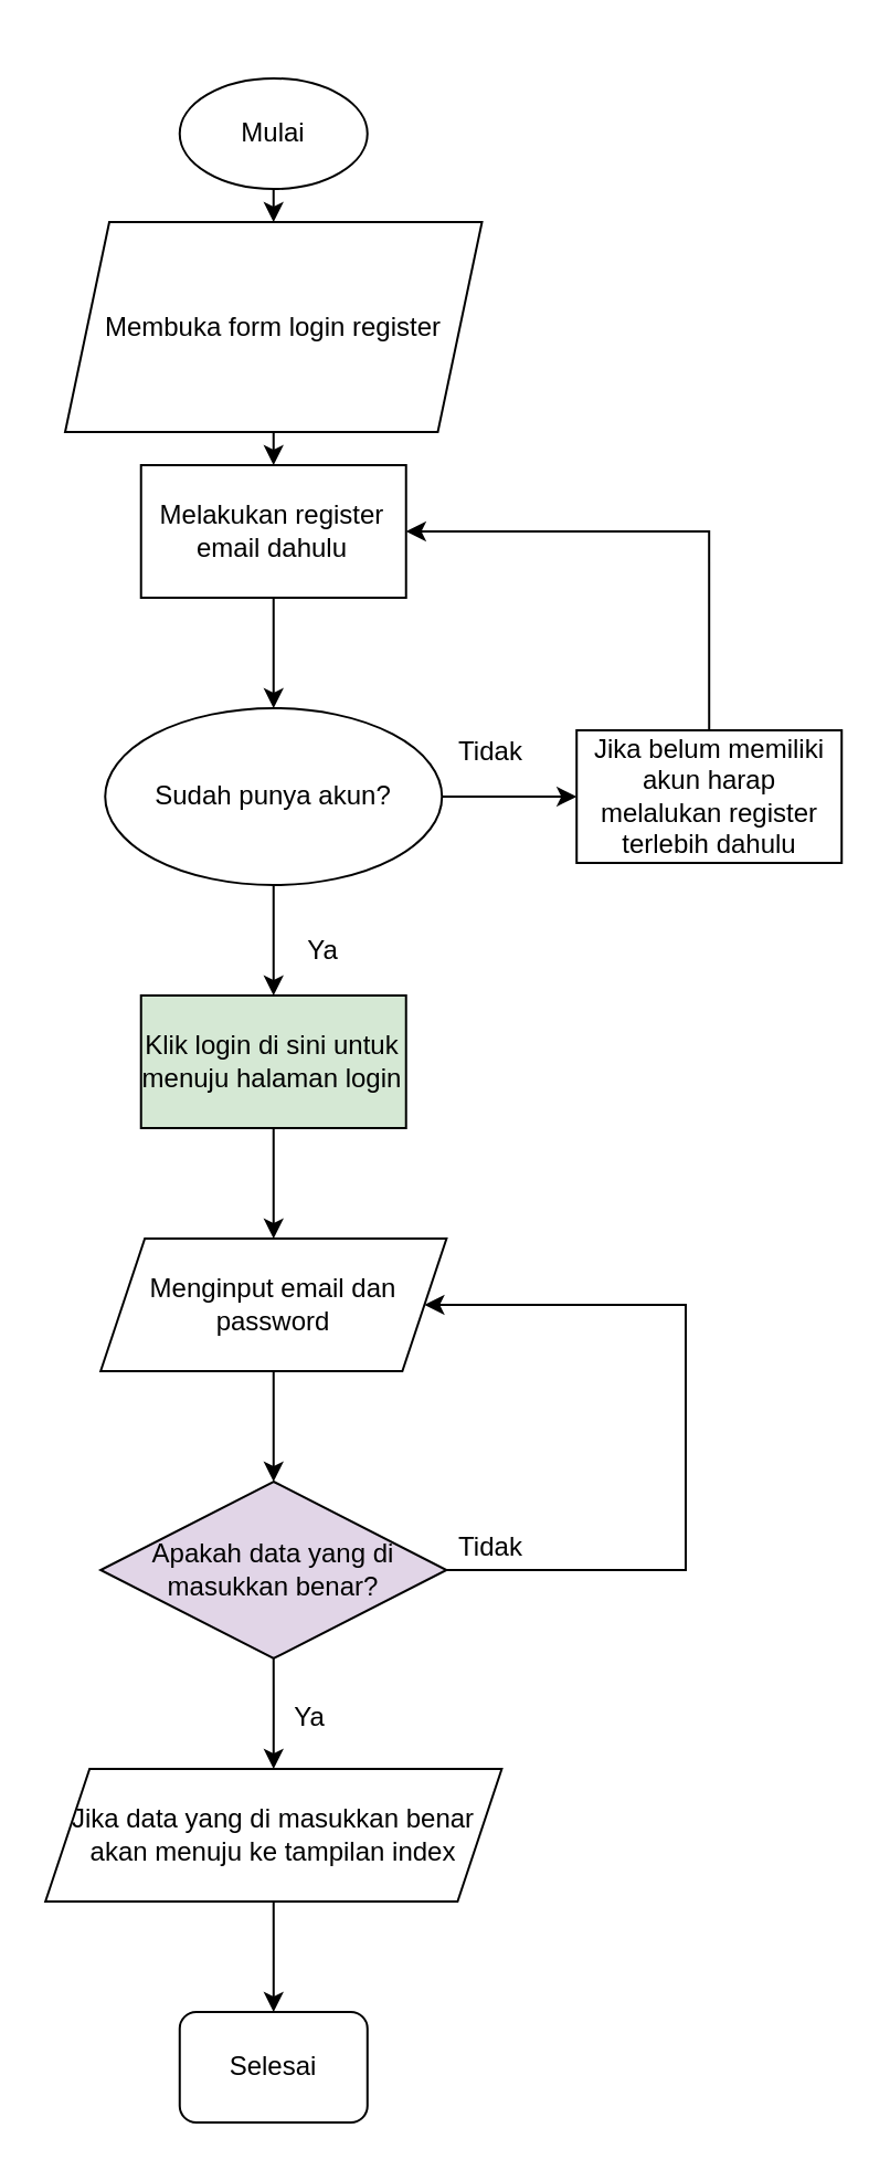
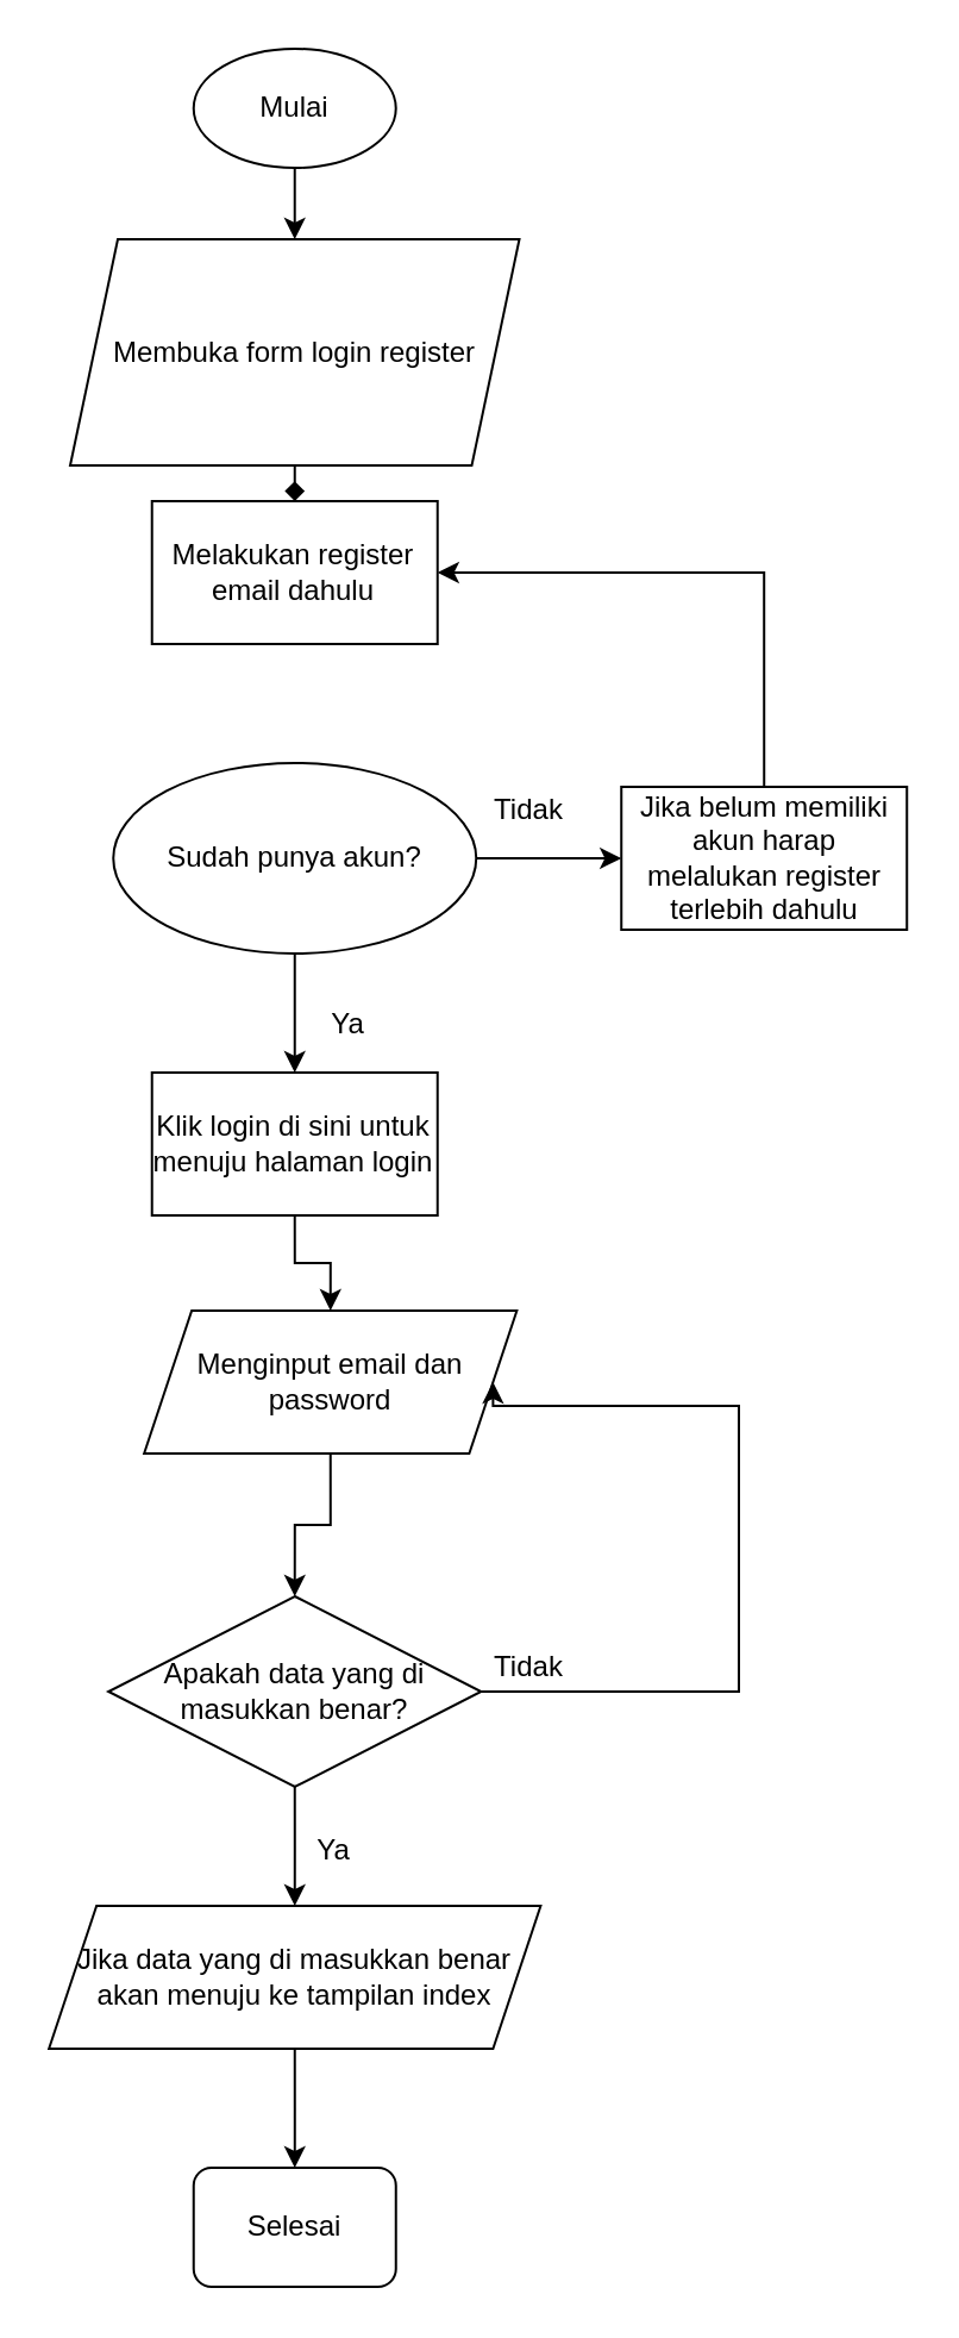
  <mxCell id="0" />
  <mxCell id="1" parent="0" />
  <mxCell id="2" style="edgeStyle=orthogonalEdgeStyle;rounded=0;orthogonalLoop=1;jettySize=auto;html=1;exitX=0.5;exitY=1;exitDx=0;exitDy=0;entryX=0.5;entryY=0;entryDx=0;entryDy=0;" edge="1" parent="1" source="3" target="8"><mxGeometry relative="1" as="geometry" /></mxCell>
- <mxCell id="3" value="Mulai" style="ellipse;whiteSpace=wrap;html=1;" vertex="1" parent="1"><mxGeometry x="80.87" y="35" width="85" height="50" as="geometry" /></mxCell>
+ <mxCell id="3" value="Mulai" style="ellipse;whiteSpace=wrap;html=1;" vertex="1" parent="1"><mxGeometry x="80.87" y="20" width="85" height="50" as="geometry" /></mxCell>
  <mxCell id="4" style="edgeStyle=orthogonalEdgeStyle;rounded=0;orthogonalLoop=1;jettySize=auto;html=1;exitX=1;exitY=0.5;exitDx=0;exitDy=0;entryX=0;entryY=0.5;entryDx=0;entryDy=0;" edge="1" parent="1" source="6" target="12"><mxGeometry relative="1" as="geometry" /></mxCell>
  <mxCell id="5" style="edgeStyle=orthogonalEdgeStyle;rounded=0;orthogonalLoop=1;jettySize=auto;html=1;exitX=0.5;exitY=1;exitDx=0;exitDy=0;entryX=0.5;entryY=0;entryDx=0;entryDy=0;" edge="1" parent="1" source="6" target="14"><mxGeometry relative="1" as="geometry" /></mxCell>
  <mxCell id="6" value="Sudah punya akun?" style="ellipse;whiteSpace=wrap;html=1;" vertex="1" parent="1"><mxGeometry x="47.13" y="320" width="152.5" height="80" as="geometry" /></mxCell>
- <mxCell id="7" style="edgeStyle=orthogonalEdgeStyle;rounded=0;orthogonalLoop=1;jettySize=auto;html=1;exitX=0.5;exitY=1;exitDx=0;exitDy=0;entryX=0.5;entryY=0;entryDx=0;entryDy=0;" edge="1" parent="1" source="8" target="10"><mxGeometry relative="1" as="geometry" /></mxCell>
+ <mxCell id="7" style="edgeStyle=orthogonalEdgeStyle;rounded=0;orthogonalLoop=1;jettySize=auto;html=1;exitX=0.5;exitY=1;exitDx=0;exitDy=0;entryX=0.5;entryY=0;entryDx=0;entryDy=0;endArrow=diamond;" edge="1" parent="1" source="8" target="10"><mxGeometry relative="1" as="geometry" /></mxCell>
  <mxCell id="8" value="Membuka form login register" style="shape=parallelogram;perimeter=parallelogramPerimeter;whiteSpace=wrap;html=1;fixedSize=1;" vertex="1" parent="1"><mxGeometry x="29" y="100" width="188.75" height="95" as="geometry" /></mxCell>
- <mxCell id="9" style="edgeStyle=orthogonalEdgeStyle;rounded=0;orthogonalLoop=1;jettySize=auto;html=1;exitX=0.5;exitY=1;exitDx=0;exitDy=0;entryX=0.5;entryY=0;entryDx=0;entryDy=0;" edge="1" parent="1" source="10" target="6"><mxGeometry relative="1" as="geometry" /></mxCell>
  <mxCell id="10" value="Melakukan register email dahulu" style="rounded=0;whiteSpace=wrap;html=1;" vertex="1" parent="1"><mxGeometry x="63.37" y="210" width="120" height="60" as="geometry" /></mxCell>
  <mxCell id="11" style="edgeStyle=orthogonalEdgeStyle;rounded=0;orthogonalLoop=1;jettySize=auto;html=1;exitX=0.5;exitY=0;exitDx=0;exitDy=0;entryX=1;entryY=0.5;entryDx=0;entryDy=0;" edge="1" parent="1" source="12" target="10"><mxGeometry relative="1" as="geometry" /></mxCell>
  <mxCell id="12" value="Jika belum memiliki akun harap melalukan register terlebih dahulu" style="rounded=0;whiteSpace=wrap;html=1;" vertex="1" parent="1"><mxGeometry x="260.62" y="330" width="120" height="60" as="geometry" /></mxCell>
  <mxCell id="13" style="edgeStyle=orthogonalEdgeStyle;rounded=0;orthogonalLoop=1;jettySize=auto;html=1;exitX=0.5;exitY=1;exitDx=0;exitDy=0;entryX=0.5;entryY=0;entryDx=0;entryDy=0;" edge="1" parent="1" source="14" target="16"><mxGeometry relative="1" as="geometry" /></mxCell>
- <mxCell id="14" value="Klik login di sini untuk menuju halaman login" style="rounded=0;whiteSpace=wrap;html=1;fillColor=#d5e8d4;" vertex="1" parent="1"><mxGeometry x="63.37" y="450" width="120" height="60" as="geometry" /></mxCell>
+ <mxCell id="14" value="Klik login di sini untuk menuju halaman login" style="rounded=0;whiteSpace=wrap;html=1;" vertex="1" parent="1"><mxGeometry x="63.37" y="450" width="120" height="60" as="geometry" /></mxCell>
  <mxCell id="15" style="edgeStyle=orthogonalEdgeStyle;rounded=0;orthogonalLoop=1;jettySize=auto;html=1;exitX=0.5;exitY=1;exitDx=0;exitDy=0;entryX=0.5;entryY=0;entryDx=0;entryDy=0;" edge="1" parent="1" source="16" target="19"><mxGeometry relative="1" as="geometry" /></mxCell>
- <mxCell id="16" value="Menginput email dan password" style="shape=parallelogram;perimeter=parallelogramPerimeter;whiteSpace=wrap;html=1;fixedSize=1;" vertex="1" parent="1"><mxGeometry x="45.07" y="560" width="156.62" height="60" as="geometry" /></mxCell>
+ <mxCell id="16" value="Menginput email dan password" style="shape=parallelogram;perimeter=parallelogramPerimeter;whiteSpace=wrap;html=1;fixedSize=1;" vertex="1" parent="1"><mxGeometry x="60.07" y="550" width="156.62" height="60" as="geometry" /></mxCell>
  <mxCell id="17" style="edgeStyle=orthogonalEdgeStyle;rounded=0;orthogonalLoop=1;jettySize=auto;html=1;exitX=1;exitY=0.5;exitDx=0;exitDy=0;entryX=1;entryY=0.5;entryDx=0;entryDy=0;" edge="1" parent="1" source="19" target="16"><mxGeometry relative="1" as="geometry"><Array as="points"><mxPoint x="310" y="710" /><mxPoint x="310" y="590" /></Array></mxGeometry></mxCell>
  <mxCell id="18" style="edgeStyle=orthogonalEdgeStyle;rounded=0;orthogonalLoop=1;jettySize=auto;html=1;exitX=0.5;exitY=1;exitDx=0;exitDy=0;entryX=0.5;entryY=0;entryDx=0;entryDy=0;" edge="1" parent="1" source="19" target="21"><mxGeometry relative="1" as="geometry" /></mxCell>
- <mxCell id="19" value="Apakah data yang di masukkan benar?" style="rhombus;whiteSpace=wrap;html=1;fillColor=#e1d5e7;" vertex="1" parent="1"><mxGeometry x="45.07" y="670" width="156.62" height="80" as="geometry" /></mxCell>
+ <mxCell id="19" value="Apakah data yang di masukkan benar?" style="rhombus;whiteSpace=wrap;html=1;" vertex="1" parent="1"><mxGeometry x="45.07" y="670" width="156.62" height="80" as="geometry" /></mxCell>
  <mxCell id="20" style="edgeStyle=orthogonalEdgeStyle;rounded=0;orthogonalLoop=1;jettySize=auto;html=1;exitX=0.5;exitY=1;exitDx=0;exitDy=0;entryX=0.5;entryY=0;entryDx=0;entryDy=0;" edge="1" parent="1" source="21" target="22"><mxGeometry relative="1" as="geometry" /></mxCell>
  <mxCell id="21" value="Jika data yang di masukkan benar akan menuju ke tampilan index" style="shape=parallelogram;perimeter=parallelogramPerimeter;whiteSpace=wrap;html=1;fixedSize=1;" vertex="1" parent="1"><mxGeometry x="20.07" y="800" width="206.63" height="60" as="geometry" /></mxCell>
  <mxCell id="22" value="Selesai" style="whiteSpace=wrap;html=1;rounded=1;" vertex="1" parent="1"><mxGeometry x="80.88" y="910" width="85" height="50" as="geometry" /></mxCell>
  <mxCell id="23" value="Tidak" style="text;html=1;strokeColor=none;fillColor=none;align=center;verticalAlign=middle;whiteSpace=wrap;rounded=0;" vertex="1" parent="1"><mxGeometry x="201.69" y="330" width="40" height="20" as="geometry" /></mxCell>
  <mxCell id="24" value="Ya" style="text;html=1;strokeColor=none;fillColor=none;align=center;verticalAlign=middle;whiteSpace=wrap;rounded=0;" vertex="1" parent="1"><mxGeometry x="125.87" y="420" width="40" height="20" as="geometry" /></mxCell>
  <mxCell id="25" value="Tidak" style="text;html=1;strokeColor=none;fillColor=none;align=center;verticalAlign=middle;whiteSpace=wrap;rounded=0;" vertex="1" parent="1"><mxGeometry x="201.69" y="690" width="40" height="20" as="geometry" /></mxCell>
  <mxCell id="26" value="Ya" style="text;html=1;strokeColor=none;fillColor=none;align=center;verticalAlign=middle;whiteSpace=wrap;rounded=0;" vertex="1" parent="1"><mxGeometry x="120" y="767" width="40" height="20" as="geometry" /></mxCell>
